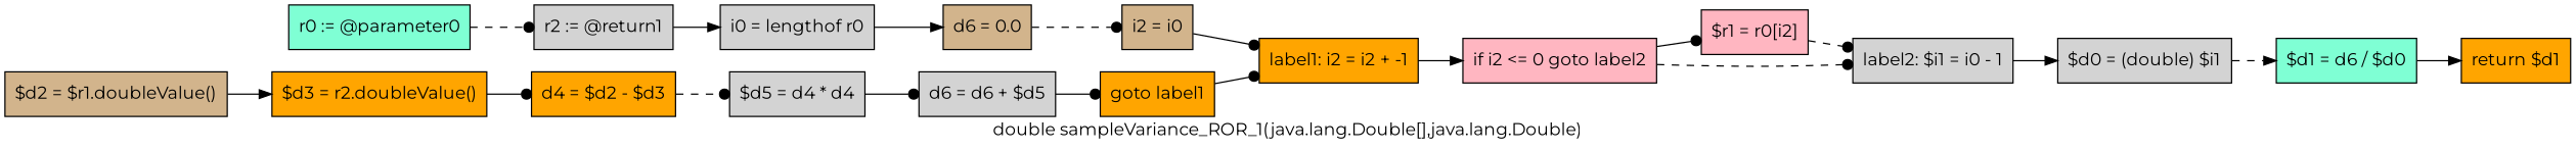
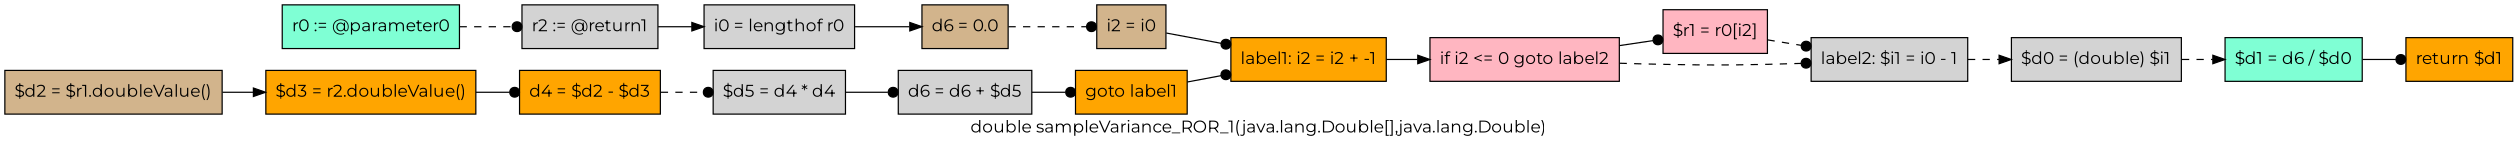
  digraph {
    fontname=Montserrat
    label="double sampleVariance_ROR_1(java.lang.Double[],java.lang.Double)"
    rankdir=LR
    node [fillcolor=lightgrey fontname=Montserrat shape=box style=filled]
    edge [arrowhead=dot fontname=Montserrat style=solid]
    n1 [fillcolor=aquamarine label="r0 := @parameter0"]
    n2 [label="r2 := @return1"]
    n3 [label="i0 = lengthof r0"]
    n4 [fillcolor=tan label="d6 = 0.0"]
    n5 [fillcolor=tan label="i2 = i0"]
    n6 [fillcolor=orange label="label1: i2 = i2 + -1"]
    n7 [fillcolor=lightpink label="if i2 <= 0 goto label2"]
    n8 [fillcolor=lightpink label="$r1 = r0[i2]"]
    n9 [label="label2: $i1 = i0 - 1"]
    n10 [label="$d0 = (double) $i1"]
    n11 [fillcolor=tan label="$d2 = $r1.doubleValue()"]
    n12 [fillcolor=orange label="$d3 = r2.doubleValue()"]
    n13 [fillcolor=aquamarine label="$d1 = d6 / $d0"]
    n14 [fillcolor=orange label="d4 = $d2 - $d3"]
    n15 [label="$d5 = d4 * d4"]
    n16 [label="d6 = d6 + $d5"]
    n17 [fillcolor=orange label="goto label1"]
    n18 [fillcolor=orange label="return $d1"]
    n1 -> n2 [style=dashed]
    n2 -> n3 [arrowhead=normal]
    n3 -> n4 [arrowhead=normal]
    n4 -> n5 [style=dashed]
    n5 -> n6
    n6 -> n7 [arrowhead=normal]
    n7 -> n8
    n7 -> n9 [style=dashed]
    n8 -> n9 [style=dashed]
-   n9 -> n10 [arrowhead=normal]
+   n9 -> n10 [arrowhead=normal style=dashed]
    n10 -> n13 [arrowhead=normal style=dashed]
    n11 -> n12 [arrowhead=normal]
    n12 -> n14
-   n13 -> n18 [arrowhead=normal]
+   n13 -> n18
    n14 -> n15 [style=dashed]
    n15 -> n16
    n16 -> n17
    n17 -> n6
  }
